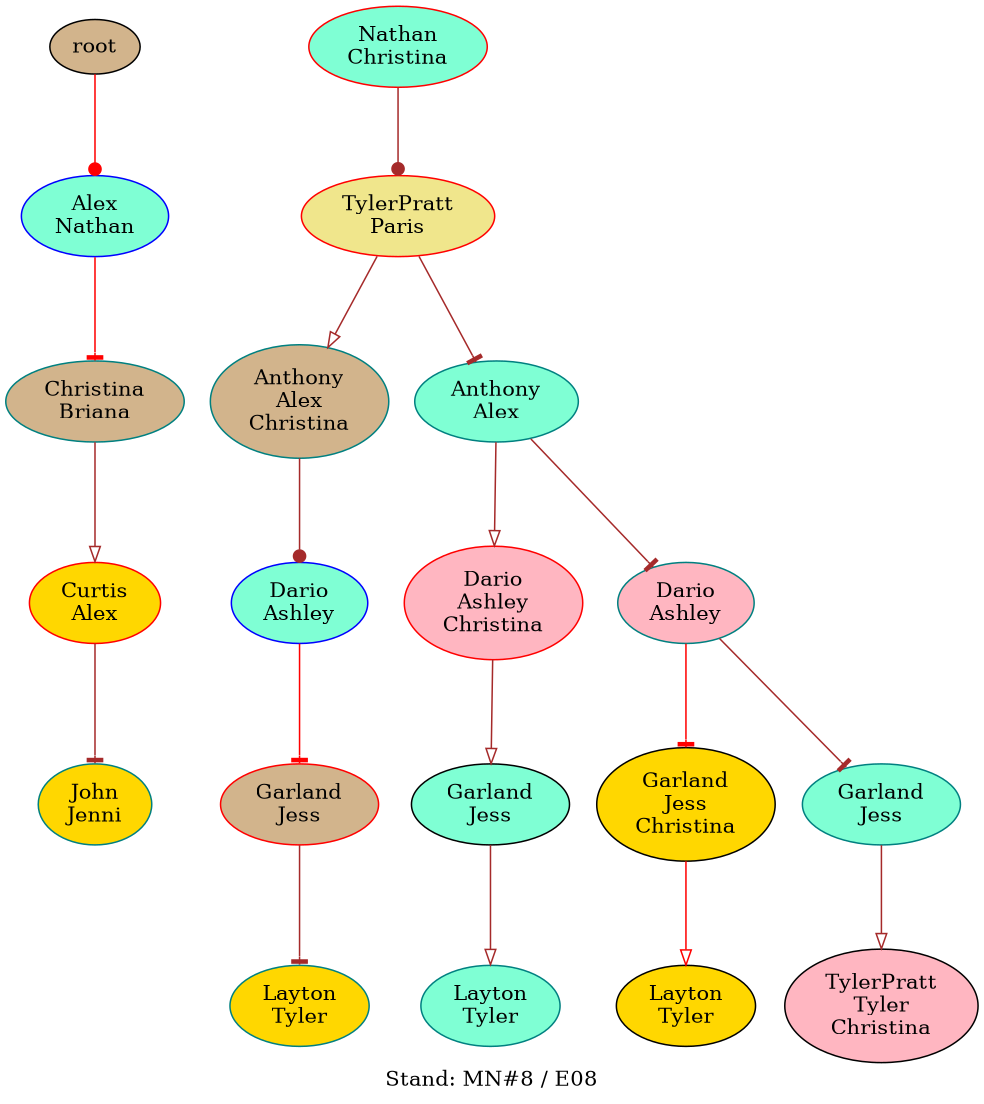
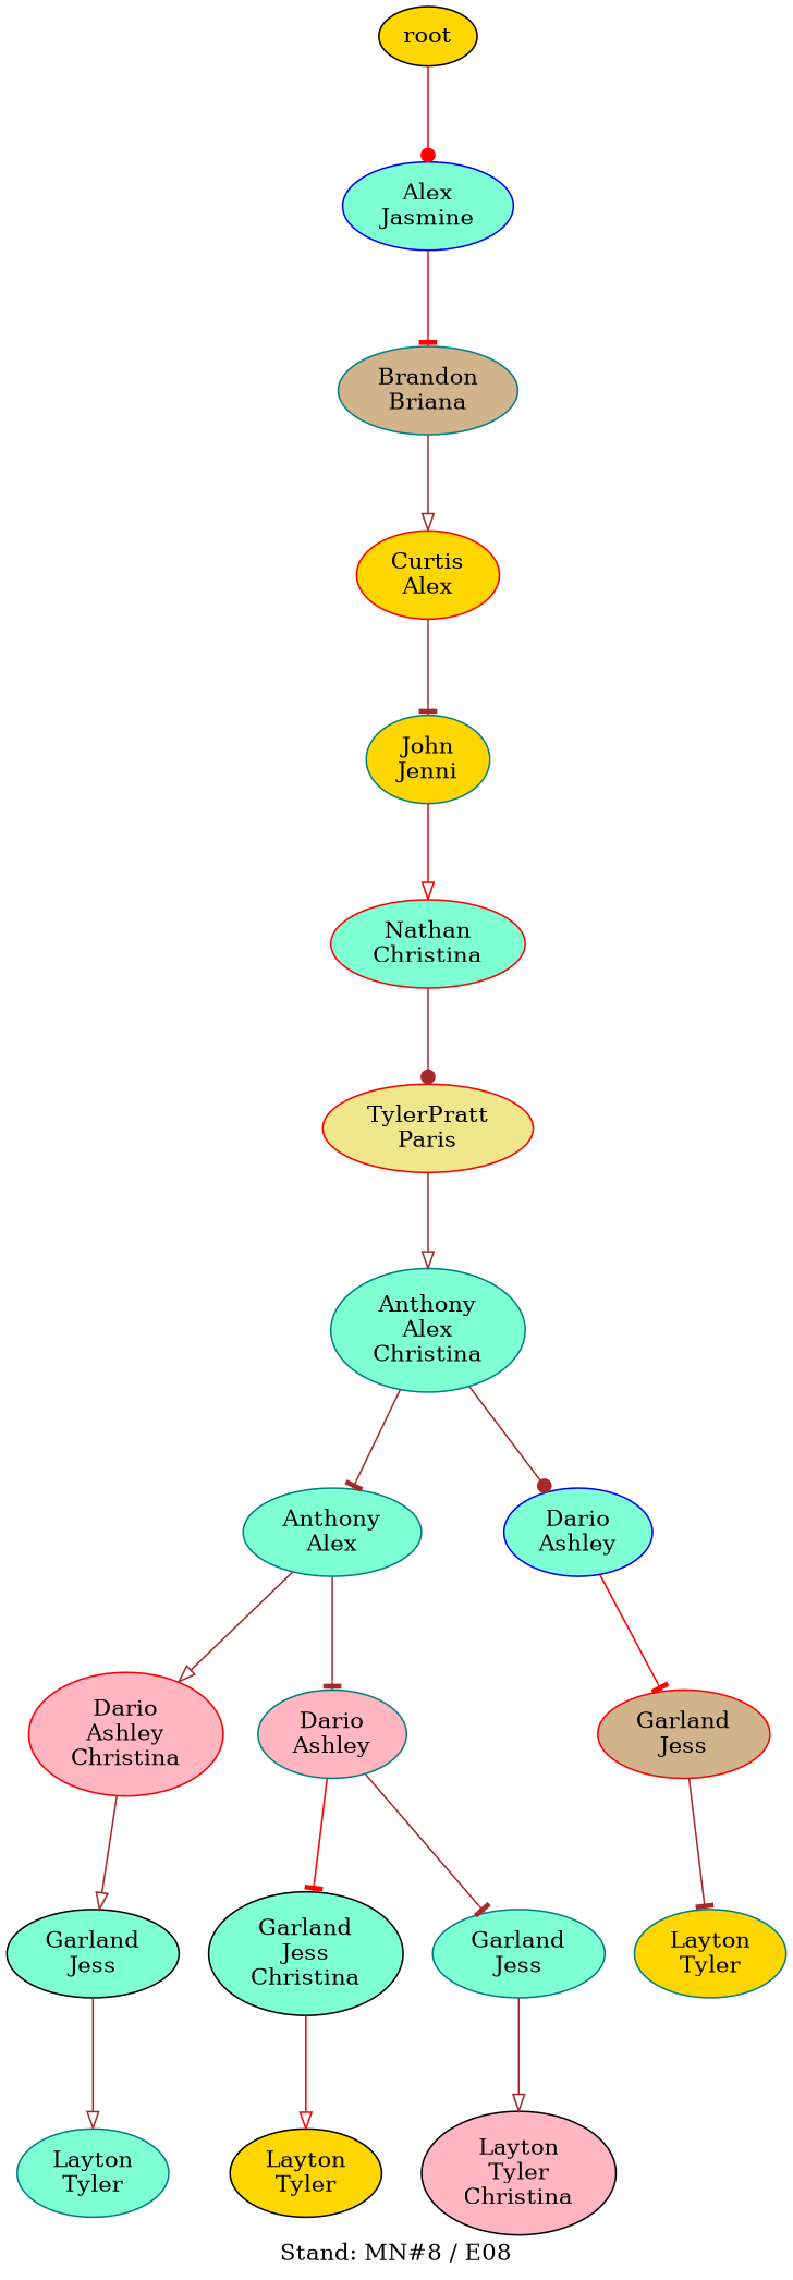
  digraph {
    label="Stand: MN#8 / E08"
    labelloc=b
    ranksep=0.8
    node [color=teal fillcolor=aquamarine style=filled]
    edge [arrowhead=tee color=brown]
-   n1 [color=blue label="Alex\nNathan"]
-   n2 [fillcolor=tan label="Christina\nBriana"]
+   n1 [color=blue label="Alex\nJasmine"]
+   n2 [fillcolor=tan label="Brandon\nBriana"]
    n3 [color=red fillcolor=gold label="Curtis\nAlex"]
-   root [color=black fillcolor=tan]
+   root [color=black fillcolor=gold]
    n5 [fillcolor=gold label="John\nJenni"]
    n6 [color=red label="Nathan\nChristina"]
    n7 [color=red fillcolor=khaki label="TylerPratt\nParis"]
-   n8 [fillcolor=tan label="Anthony\nAlex\nChristina"]
+   n8 [label="Anthony\nAlex\nChristina"]
    n9 [label="Anthony\nAlex"]
    n10 [color=blue label="Dario\nAshley"]
    n11 [color=red fillcolor=lightpink label="Dario\nAshley\nChristina"]
    n12 [fillcolor=lightpink label="Dario\nAshley"]
    n13 [color=red fillcolor=tan label="Garland\nJess"]
    n14 [fillcolor=gold label="Layton\nTyler"]
    n15 [color=black label="Garland\nJess"]
-   n16 [color=black fillcolor=gold label="Garland\nJess\nChristina"]
+   n16 [color=black label="Garland\nJess\nChristina"]
    n17 [label="Garland\nJess"]
    n18 [label="Layton\nTyler"]
    n19 [color=black fillcolor=gold label="Layton\nTyler"]
-   n20 [color=black fillcolor=lightpink label="TylerPratt\nTyler\nChristina"]
+   n20 [color=black fillcolor=lightpink label="Layton\nTyler\nChristina"]
    n1 -> n2 [color=red]
    n2 -> n3 [arrowhead=onormal]
    n3 -> n5
    root -> n1 [arrowhead=dot color=red]
+   n5 -> n6 [arrowhead=onormal color=red]
    n6 -> n7 [arrowhead=dot]
    n7 -> n8 [arrowhead=onormal]
-   n7 -> n9
+   n8 -> n9
    n8 -> n10 [arrowhead=dot]
    n9 -> n11 [arrowhead=onormal]
    n9 -> n12
    n10 -> n13 [color=red]
    n11 -> n15 [arrowhead=onormal]
    n12 -> n16 [color=red]
    n12 -> n17
    n13 -> n14
    n15 -> n18 [arrowhead=onormal]
    n16 -> n19 [arrowhead=onormal color=red]
    n17 -> n20 [arrowhead=onormal]
  }
